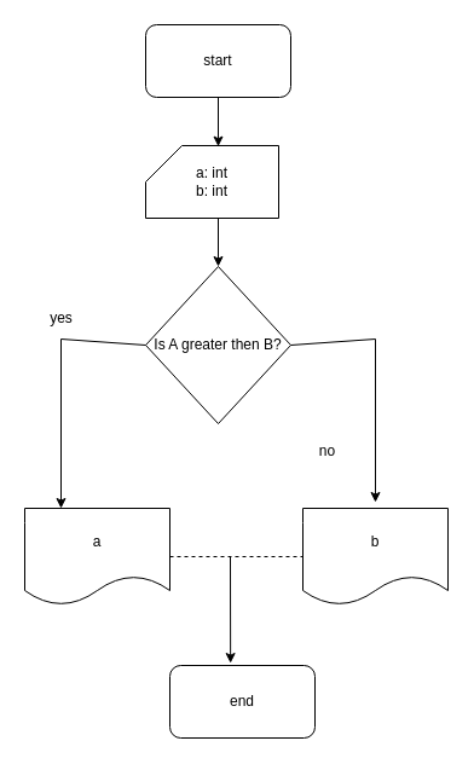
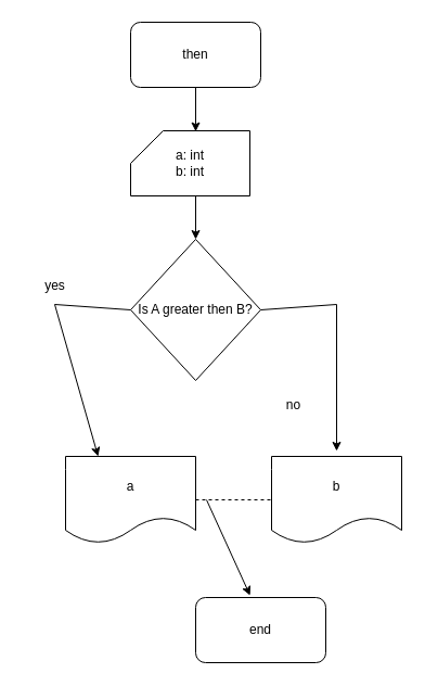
  <mxCell id="0" />
  <mxCell id="1" parent="0" />
- <mxCell id="2" value="start" style="rounded=1;whiteSpace=wrap;html=1;" vertex="1" parent="1"><mxGeometry x="120" y="20" width="120" height="60" as="geometry" /></mxCell>
+ <mxCell id="2" value="then" style="rounded=1;whiteSpace=wrap;html=1;" vertex="1" parent="1"><mxGeometry x="120" y="20" width="120" height="60" as="geometry" /></mxCell>
  <mxCell id="3" value="Is A greater then B?" style="rhombus;whiteSpace=wrap;html=1;" vertex="1" parent="1"><mxGeometry x="120" y="220" width="120" height="130" as="geometry" /></mxCell>
  <mxCell id="4" value="b" style="shape=document;whiteSpace=wrap;html=1;boundedLbl=1;" vertex="1" parent="1"><mxGeometry x="250" y="420" width="120" height="80" as="geometry" /></mxCell>
- <mxCell id="5" value="a" style="shape=document;whiteSpace=wrap;html=1;boundedLbl=1;" vertex="1" parent="1"><mxGeometry x="20" y="420" width="120" height="80" as="geometry" /></mxCell>
- <mxCell id="6" value="end" style="rounded=1;whiteSpace=wrap;html=1;" vertex="1" parent="1"><mxGeometry x="140" y="550" width="120" height="60" as="geometry" /></mxCell>
+ <mxCell id="5" value="a" style="shape=document;whiteSpace=wrap;html=1;boundedLbl=1;" vertex="1" parent="1"><mxGeometry x="60" y="420" width="120" height="80" as="geometry" /></mxCell>
+ <mxCell id="6" value="end" style="rounded=1;whiteSpace=wrap;html=1;" vertex="1" parent="1"><mxGeometry x="180" y="550" width="120" height="60" as="geometry" /></mxCell>
  <mxCell id="7" value="" style="endArrow=classic;html=1;rounded=0;entryX=0.5;entryY=0;entryDx=0;entryDy=0;entryPerimeter=0;exitX=0.5;exitY=1;exitDx=0;exitDy=0;" edge="1" parent="1" source="2"><mxGeometry width="50" height="50" relative="1" as="geometry"><mxPoint x="150" y="110" as="sourcePoint" /><mxPoint x="180" y="120.655" as="targetPoint" /></mxGeometry></mxCell>
  <mxCell id="8" value="" style="endArrow=classic;html=1;rounded=0;exitX=0.5;exitY=1;exitDx=0;exitDy=0;exitPerimeter=0;entryX=0.5;entryY=0;entryDx=0;entryDy=0;" edge="1" parent="1" target="3"><mxGeometry width="50" height="50" relative="1" as="geometry"><mxPoint x="180" y="176.675" as="sourcePoint" /><mxPoint x="200" y="60" as="targetPoint" /></mxGeometry></mxCell>
  <mxCell id="9" value="" style="endArrow=classic;html=1;rounded=0;exitX=0;exitY=0.5;exitDx=0;exitDy=0;entryX=0.25;entryY=0;entryDx=0;entryDy=0;" edge="1" parent="1" source="3" target="5"><mxGeometry width="50" height="50" relative="1" as="geometry"><mxPoint x="150" y="310" as="sourcePoint" /><mxPoint x="50" y="280" as="targetPoint" /><Array as="points"><mxPoint x="50" y="280" /></Array></mxGeometry></mxCell>
  <mxCell id="10" value="" style="endArrow=classic;html=1;rounded=0;exitX=1;exitY=0.5;exitDx=0;exitDy=0;" edge="1" parent="1" source="3"><mxGeometry width="50" height="50" relative="1" as="geometry"><mxPoint x="150" y="310" as="sourcePoint" /><mxPoint x="310" y="415" as="targetPoint" /><Array as="points"><mxPoint x="310" y="280" /></Array></mxGeometry></mxCell>
  <mxCell id="11" value="" style="endArrow=none;html=1;rounded=0;exitX=1;exitY=0.5;exitDx=0;exitDy=0;entryX=0;entryY=0.5;entryDx=0;entryDy=0;dashed=1;" edge="1" parent="1" source="5" target="4"><mxGeometry width="50" height="50" relative="1" as="geometry"><mxPoint x="220" y="510" as="sourcePoint" /><mxPoint x="270" y="460" as="targetPoint" /></mxGeometry></mxCell>
  <mxCell id="12" value="" style="endArrow=classic;html=1;rounded=0;entryX=0.418;entryY=-0.032;entryDx=0;entryDy=0;entryPerimeter=0;" edge="1" parent="1" target="6"><mxGeometry width="50" height="50" relative="1" as="geometry"><mxPoint x="190" y="460" as="sourcePoint" /><mxPoint x="270" y="460" as="targetPoint" /></mxGeometry></mxCell>
  <mxCell id="13" value="a: int&lt;div&gt;b: int&lt;/div&gt;" style="shape=card;whiteSpace=wrap;html=1;" vertex="1" parent="1"><mxGeometry x="120" y="120" width="110" height="60" as="geometry" /></mxCell>
  <mxCell id="14" value="yes" style="text;html=1;align=center;verticalAlign=middle;resizable=0;points=[];autosize=1;strokeColor=none;fillColor=none;" vertex="1" parent="1"><mxGeometry x="30" y="248" width="40" height="30" as="geometry" /></mxCell>
  <mxCell id="15" value="no" style="text;html=1;align=center;verticalAlign=middle;resizable=0;points=[];autosize=1;strokeColor=none;fillColor=none;" vertex="1" parent="1"><mxGeometry x="250" y="358" width="40" height="30" as="geometry" /></mxCell>
